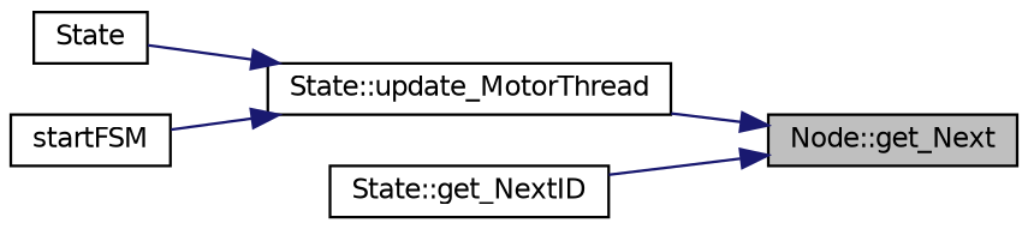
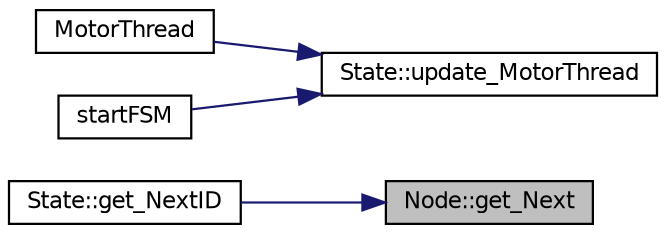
  digraph {
    rankdir=RL
    node [color=black fillcolor=white fontname=Helvetica fontsize=10 shape=record style=filled]
    edge [color=midnightblue dir=back fontname=Helvetica fontsize=10 labelfontname=Helvetica labelfontsize=10 style=solid]
    n1 [fillcolor=grey75 fontcolor=black height=0.2 label="Node::get_Next" width=0.4]
    n2 [height=0.2 label="State::update_MotorThread" width=0.4]
    n3 [height=0.2 label="State::get_NextID" width=0.4]
-   n4 [height=0.2 label=State width=0.4]
+   n4 [height=0.2 label=MotorThread width=0.4]
    n5 [height=0.2 label=startFSM width=0.4]
-   n1 -> n2
    n1 -> n3
    n2 -> n4
    n2 -> n5
  }
